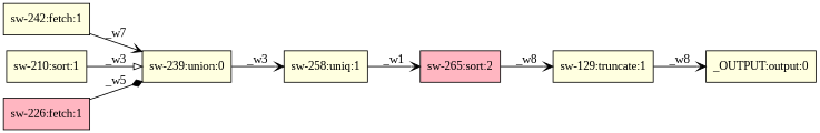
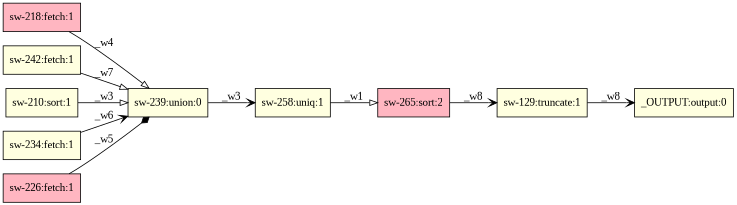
  digraph {
    fontname="Liberation Serif"
    rankdir=LR
    node [fillcolor=lightyellow fontname="Liberation Serif" shape=box style=filled]
    edge [arrowhead=vee fontname="Liberation Serif"]
    n1 [label="_OUTPUT:output:0"]
+   n2 [fillcolor=lightpink label="sw-218:fetch:1"]
    n3 [label="sw-239:union:0"]
    n4 [label="sw-258:uniq:1"]
    n5 [label="sw-242:fetch:1"]
    n6 [label="sw-210:sort:1"]
    n7 [fillcolor=lightpink label="sw-265:sort:2"]
    n8 [label="sw-129:truncate:1"]
+   n9 [label="sw-234:fetch:1"]
    n10 [fillcolor=lightpink label="sw-226:fetch:1"]
+   n2 -> n3 [arrowhead=onormal label=_w4]
    n3 -> n4 [label=_w3]
-   n4 -> n7 [label=_w1]
-   n5 -> n3 [label=_w7]
+   n4 -> n7 [arrowhead=onormal label=_w1]
+   n5 -> n3 [arrowhead=onormal label=_w7]
    n6 -> n3 [arrowhead=onormal label=_w3]
    n7 -> n8 [label=_w8]
    n8 -> n1 [label=_w8]
+   n9 -> n3 [label=_w6]
    n10 -> n3 [arrowhead=diamond label=_w5]
  }
